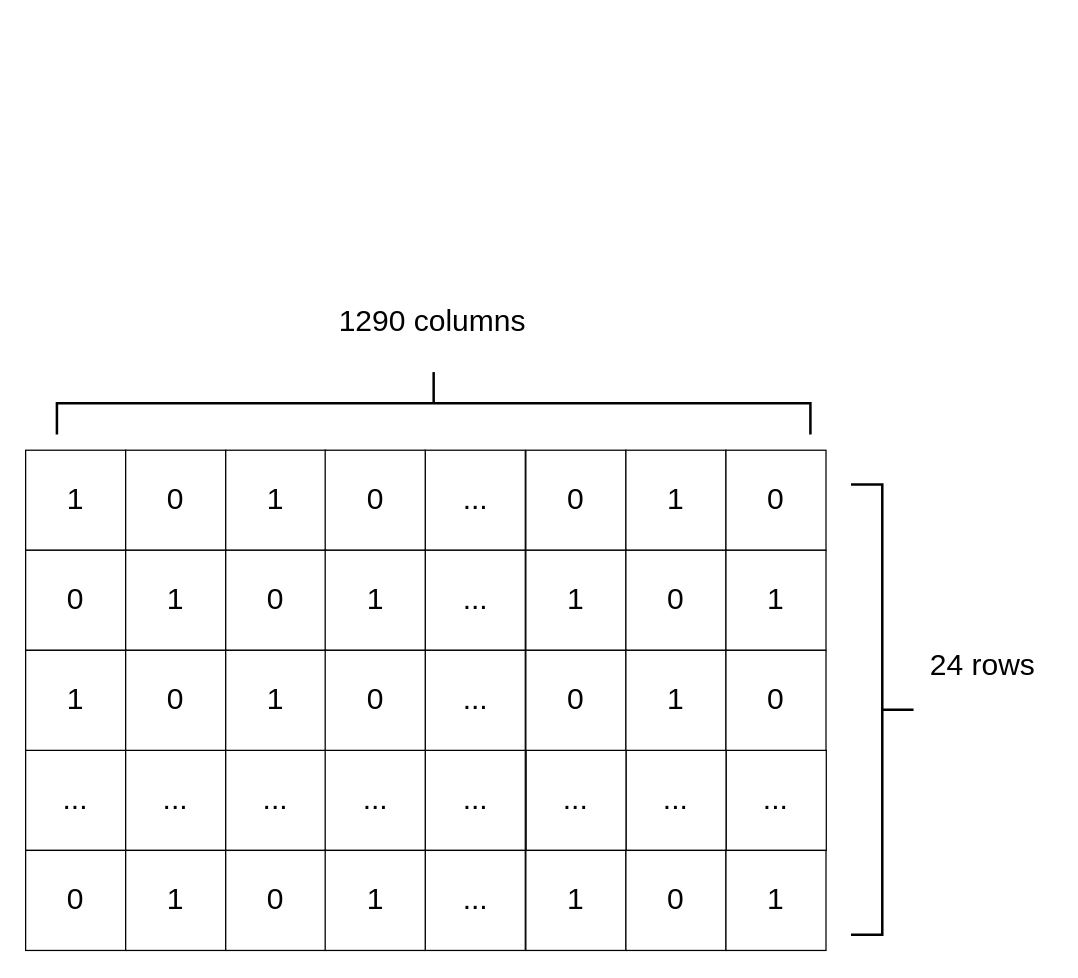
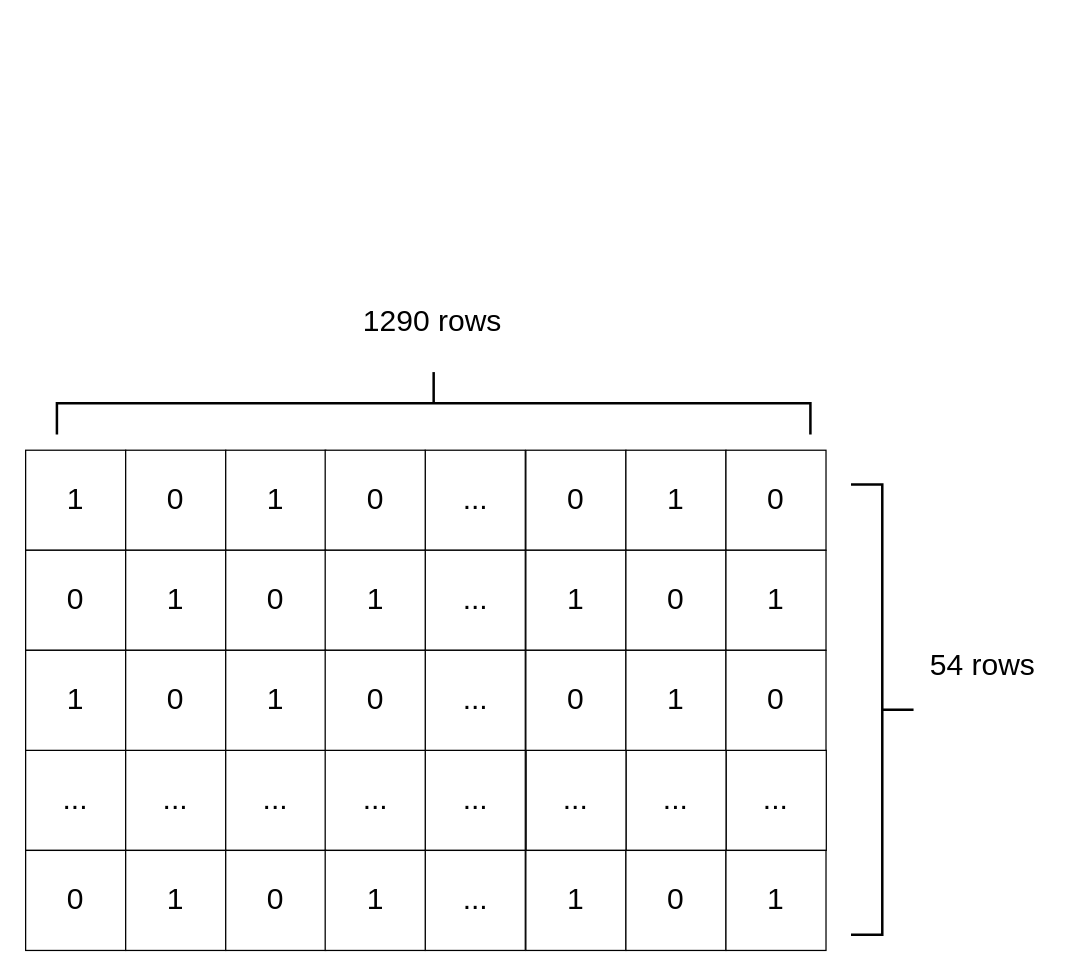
  <mxCell id="0" />
  <mxCell id="1" parent="0" />
  <mxCell id="2" value="&lt;span style=&quot;font-size: 24px;&quot;&gt;1&lt;/span&gt;" style="rounded=0;whiteSpace=wrap;html=1;" parent="1" vertex="1"><mxGeometry x="20" y="359.49" width="80" height="80" as="geometry" /></mxCell>
  <mxCell id="3" value="&lt;span style=&quot;font-size: 24px;&quot;&gt;0&lt;/span&gt;" style="rounded=0;whiteSpace=wrap;html=1;" parent="1" vertex="1"><mxGeometry x="100" y="359.49" width="80" height="80" as="geometry" /></mxCell>
  <mxCell id="4" value="&lt;span style=&quot;font-size: 24px;&quot;&gt;1&lt;/span&gt;" style="rounded=0;whiteSpace=wrap;html=1;" parent="1" vertex="1"><mxGeometry x="180" y="359.49" width="80" height="80" as="geometry" /></mxCell>
  <mxCell id="5" value="&lt;font style=&quot;font-size: 24px;&quot;&gt;...&lt;/font&gt;" style="rounded=0;whiteSpace=wrap;html=1;" parent="1" vertex="1"><mxGeometry x="339.52" y="359.49" width="80" height="80" as="geometry" /></mxCell>
  <mxCell id="6" value="&lt;font style=&quot;font-size: 24px;&quot;&gt;...&lt;/font&gt;" style="rounded=0;whiteSpace=wrap;html=1;" parent="1" vertex="1"><mxGeometry x="20" y="599.49" width="80" height="80" as="geometry" /></mxCell>
  <mxCell id="7" value="&lt;font style=&quot;font-size: 24px;&quot;&gt;...&lt;/font&gt;" style="rounded=0;whiteSpace=wrap;html=1;" parent="1" vertex="1"><mxGeometry x="100" y="599.49" width="80" height="80" as="geometry" /></mxCell>
  <mxCell id="8" value="&lt;font style=&quot;font-size: 24px;&quot;&gt;...&lt;/font&gt;" style="rounded=0;whiteSpace=wrap;html=1;" parent="1" vertex="1"><mxGeometry x="180" y="599.49" width="80" height="80" as="geometry" /></mxCell>
  <mxCell id="9" value="&lt;font style=&quot;font-size: 24px;&quot;&gt;...&lt;/font&gt;" style="rounded=0;whiteSpace=wrap;html=1;" parent="1" vertex="1"><mxGeometry x="339.52" y="599.49" width="80" height="80" as="geometry" /></mxCell>
  <mxCell id="10" value="" style="strokeWidth=2;html=1;shape=mxgraph.flowchart.annotation_2;align=left;labelPosition=right;pointerEvents=1;rotation=-180;" parent="1" vertex="1"><mxGeometry x="680" y="387" width="50" height="360.02" as="geometry" /></mxCell>
- <mxCell id="11" value="&lt;font style=&quot;font-size: 24px;&quot;&gt;24 rows&lt;/font&gt;" style="text;html=1;align=center;verticalAlign=middle;resizable=0;points=[];autosize=1;strokeColor=none;fillColor=none;" parent="1" vertex="1"><mxGeometry x="730" y="512.01" width="110" height="40" as="geometry" /></mxCell>
+ <mxCell id="11" value="&lt;font style=&quot;font-size: 24px;&quot;&gt;54 rows&lt;/font&gt;" style="text;html=1;align=center;verticalAlign=middle;resizable=0;points=[];autosize=1;strokeColor=none;fillColor=none;" parent="1" vertex="1"><mxGeometry x="730" y="512.01" width="110" height="40" as="geometry" /></mxCell>
  <mxCell id="12" value="" style="strokeWidth=2;html=1;shape=mxgraph.flowchart.annotation_2;align=left;labelPosition=right;pointerEvents=1;rotation=90;" parent="1" vertex="1"><mxGeometry x="321.27" y="20.75" width="50" height="602.52" as="geometry" /></mxCell>
- <mxCell id="13" value="&lt;font style=&quot;font-size: 24px;&quot;&gt;1290 columns&lt;/font&gt;" style="text;html=1;align=center;verticalAlign=middle;resizable=0;points=[];autosize=1;strokeColor=none;fillColor=none;" parent="1" vertex="1"><mxGeometry x="259.52" y="237" width="170" height="40" as="geometry" /></mxCell>
+ <mxCell id="13" value="&lt;font style=&quot;font-size: 24px;&quot;&gt;1290 rows&lt;/font&gt;" style="text;html=1;align=center;verticalAlign=middle;resizable=0;points=[];autosize=1;strokeColor=none;fillColor=none;" parent="1" vertex="1"><mxGeometry x="259.52" y="237" width="170" height="40" as="geometry" /></mxCell>
  <mxCell id="14" value="&lt;span style=&quot;font-size: 24px;&quot;&gt;0&lt;/span&gt;" style="rounded=0;whiteSpace=wrap;html=1;" parent="1" vertex="1"><mxGeometry x="259.52" y="359.49" width="80" height="80" as="geometry" /></mxCell>
  <mxCell id="15" value="&lt;font style=&quot;font-size: 24px;&quot;&gt;...&lt;/font&gt;" style="rounded=0;whiteSpace=wrap;html=1;" parent="1" vertex="1"><mxGeometry x="259.52" y="599.49" width="80" height="80" as="geometry" /></mxCell>
  <mxCell id="16" value="&lt;span style=&quot;font-size: 24px;&quot;&gt;0&lt;/span&gt;" style="rounded=0;whiteSpace=wrap;html=1;" parent="1" vertex="1"><mxGeometry x="420" y="359.49" width="80" height="80" as="geometry" /></mxCell>
  <mxCell id="17" value="&lt;span style=&quot;font-size: 24px;&quot;&gt;1&lt;/span&gt;" style="rounded=0;whiteSpace=wrap;html=1;" parent="1" vertex="1"><mxGeometry x="500" y="359.49" width="80" height="80" as="geometry" /></mxCell>
  <mxCell id="18" value="&lt;span style=&quot;font-size: 24px;&quot;&gt;0&lt;/span&gt;" style="rounded=0;whiteSpace=wrap;html=1;" parent="1" vertex="1"><mxGeometry x="580" y="359.49" width="80" height="80" as="geometry" /></mxCell>
  <mxCell id="19" value="&lt;font style=&quot;font-size: 24px;&quot;&gt;0&lt;/font&gt;" style="rounded=0;whiteSpace=wrap;html=1;" parent="1" vertex="1"><mxGeometry x="20" y="439.49" width="80" height="80" as="geometry" /></mxCell>
  <mxCell id="20" value="&lt;span style=&quot;font-size: 24px;&quot;&gt;1&lt;/span&gt;" style="rounded=0;whiteSpace=wrap;html=1;" parent="1" vertex="1"><mxGeometry x="100" y="439.49" width="80" height="80" as="geometry" /></mxCell>
  <mxCell id="21" value="&lt;span style=&quot;font-size: 24px;&quot;&gt;0&lt;/span&gt;" style="rounded=0;whiteSpace=wrap;html=1;" parent="1" vertex="1"><mxGeometry x="180" y="439.49" width="80" height="80" as="geometry" /></mxCell>
  <mxCell id="22" value="&lt;font style=&quot;font-size: 24px;&quot;&gt;...&lt;/font&gt;" style="rounded=0;whiteSpace=wrap;html=1;" parent="1" vertex="1"><mxGeometry x="339.52" y="439.49" width="80" height="80" as="geometry" /></mxCell>
  <mxCell id="23" value="&lt;span style=&quot;font-size: 24px;&quot;&gt;1&lt;/span&gt;" style="rounded=0;whiteSpace=wrap;html=1;" parent="1" vertex="1"><mxGeometry x="420" y="439.49" width="80" height="80" as="geometry" /></mxCell>
  <mxCell id="24" value="&lt;span style=&quot;font-size: 24px;&quot;&gt;0&lt;/span&gt;" style="rounded=0;whiteSpace=wrap;html=1;" parent="1" vertex="1"><mxGeometry x="500" y="439.49" width="80" height="80" as="geometry" /></mxCell>
  <mxCell id="25" value="&lt;span style=&quot;font-size: 24px;&quot;&gt;1&lt;/span&gt;" style="rounded=0;whiteSpace=wrap;html=1;" parent="1" vertex="1"><mxGeometry x="580" y="439.49" width="80" height="80" as="geometry" /></mxCell>
  <mxCell id="26" value="&lt;span style=&quot;font-size: 24px;&quot;&gt;1&lt;/span&gt;" style="rounded=0;whiteSpace=wrap;html=1;" parent="1" vertex="1"><mxGeometry x="259.52" y="439.49" width="80" height="80" as="geometry" /></mxCell>
  <mxCell id="27" value="&lt;font style=&quot;font-size: 24px;&quot;&gt;...&lt;/font&gt;" style="rounded=0;whiteSpace=wrap;html=1;" parent="1" vertex="1"><mxGeometry x="420.24" y="599.49" width="80" height="80" as="geometry" /></mxCell>
  <mxCell id="28" value="&lt;font style=&quot;font-size: 24px;&quot;&gt;...&lt;/font&gt;" style="rounded=0;whiteSpace=wrap;html=1;" parent="1" vertex="1"><mxGeometry x="500.24" y="599.49" width="80" height="80" as="geometry" /></mxCell>
  <mxCell id="29" value="&lt;font style=&quot;font-size: 24px;&quot;&gt;...&lt;/font&gt;" style="rounded=0;whiteSpace=wrap;html=1;" parent="1" vertex="1"><mxGeometry x="580.24" y="599.49" width="80" height="80" as="geometry" /></mxCell>
  <mxCell id="30" value="&lt;span style=&quot;font-size: 24px;&quot;&gt;1&lt;/span&gt;" style="rounded=0;whiteSpace=wrap;html=1;" vertex="1" parent="1"><mxGeometry x="20" y="519.49" width="80" height="80" as="geometry" /></mxCell>
  <mxCell id="31" value="&lt;span style=&quot;font-size: 24px;&quot;&gt;0&lt;/span&gt;" style="rounded=0;whiteSpace=wrap;html=1;" vertex="1" parent="1"><mxGeometry x="100" y="519.49" width="80" height="80" as="geometry" /></mxCell>
  <mxCell id="32" value="&lt;span style=&quot;font-size: 24px;&quot;&gt;1&lt;/span&gt;" style="rounded=0;whiteSpace=wrap;html=1;" vertex="1" parent="1"><mxGeometry x="180" y="519.49" width="80" height="80" as="geometry" /></mxCell>
  <mxCell id="33" value="&lt;font style=&quot;font-size: 24px;&quot;&gt;...&lt;/font&gt;" style="rounded=0;whiteSpace=wrap;html=1;" vertex="1" parent="1"><mxGeometry x="339.52" y="519.49" width="80" height="80" as="geometry" /></mxCell>
  <mxCell id="34" value="&lt;span style=&quot;font-size: 24px;&quot;&gt;0&lt;/span&gt;" style="rounded=0;whiteSpace=wrap;html=1;" vertex="1" parent="1"><mxGeometry x="259.52" y="519.49" width="80" height="80" as="geometry" /></mxCell>
  <mxCell id="35" value="&lt;span style=&quot;font-size: 24px;&quot;&gt;0&lt;/span&gt;" style="rounded=0;whiteSpace=wrap;html=1;" vertex="1" parent="1"><mxGeometry x="420" y="519.49" width="80" height="80" as="geometry" /></mxCell>
  <mxCell id="36" value="&lt;span style=&quot;font-size: 24px;&quot;&gt;1&lt;/span&gt;" style="rounded=0;whiteSpace=wrap;html=1;" vertex="1" parent="1"><mxGeometry x="500" y="519.49" width="80" height="80" as="geometry" /></mxCell>
  <mxCell id="37" value="&lt;span style=&quot;font-size: 24px;&quot;&gt;0&lt;/span&gt;" style="rounded=0;whiteSpace=wrap;html=1;" vertex="1" parent="1"><mxGeometry x="580" y="519.49" width="80" height="80" as="geometry" /></mxCell>
  <mxCell id="38" value="&lt;font style=&quot;font-size: 24px;&quot;&gt;0&lt;/font&gt;" style="rounded=0;whiteSpace=wrap;html=1;" vertex="1" parent="1"><mxGeometry x="20" y="679.49" width="80" height="80" as="geometry" /></mxCell>
  <mxCell id="39" value="&lt;span style=&quot;font-size: 24px;&quot;&gt;1&lt;/span&gt;" style="rounded=0;whiteSpace=wrap;html=1;" vertex="1" parent="1"><mxGeometry x="100" y="679.49" width="80" height="80" as="geometry" /></mxCell>
  <mxCell id="40" value="&lt;span style=&quot;font-size: 24px;&quot;&gt;0&lt;/span&gt;" style="rounded=0;whiteSpace=wrap;html=1;" vertex="1" parent="1"><mxGeometry x="180" y="679.49" width="80" height="80" as="geometry" /></mxCell>
  <mxCell id="41" value="&lt;font style=&quot;font-size: 24px;&quot;&gt;...&lt;/font&gt;" style="rounded=0;whiteSpace=wrap;html=1;" vertex="1" parent="1"><mxGeometry x="339.52" y="679.49" width="80" height="80" as="geometry" /></mxCell>
  <mxCell id="42" value="&lt;span style=&quot;font-size: 24px;&quot;&gt;1&lt;/span&gt;" style="rounded=0;whiteSpace=wrap;html=1;" vertex="1" parent="1"><mxGeometry x="420" y="679.49" width="80" height="80" as="geometry" /></mxCell>
  <mxCell id="43" value="&lt;span style=&quot;font-size: 24px;&quot;&gt;0&lt;/span&gt;" style="rounded=0;whiteSpace=wrap;html=1;" vertex="1" parent="1"><mxGeometry x="500" y="679.49" width="80" height="80" as="geometry" /></mxCell>
  <mxCell id="44" value="&lt;span style=&quot;font-size: 24px;&quot;&gt;1&lt;/span&gt;" style="rounded=0;whiteSpace=wrap;html=1;" vertex="1" parent="1"><mxGeometry x="580" y="679.49" width="80" height="80" as="geometry" /></mxCell>
  <mxCell id="45" value="&lt;span style=&quot;font-size: 24px;&quot;&gt;1&lt;/span&gt;" style="rounded=0;whiteSpace=wrap;html=1;" vertex="1" parent="1"><mxGeometry x="259.52" y="679.49" width="80" height="80" as="geometry" /></mxCell>
